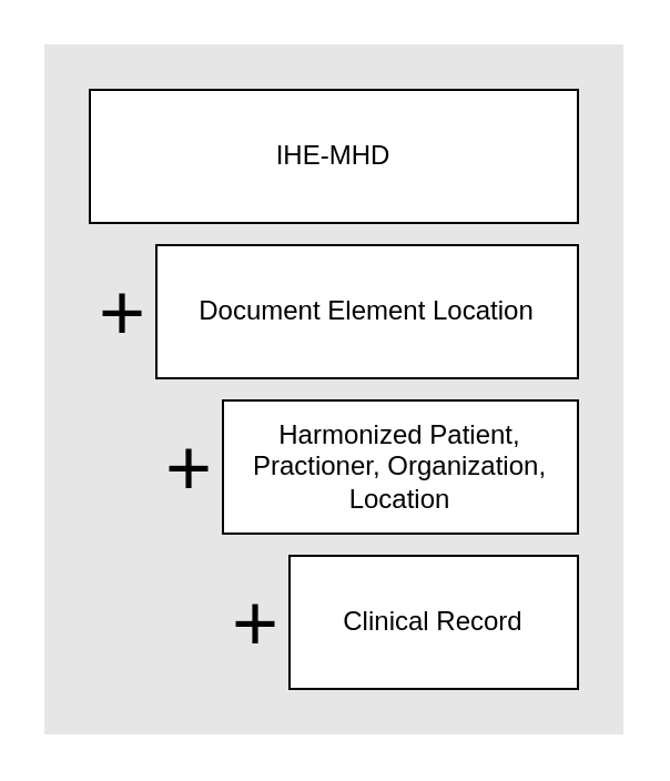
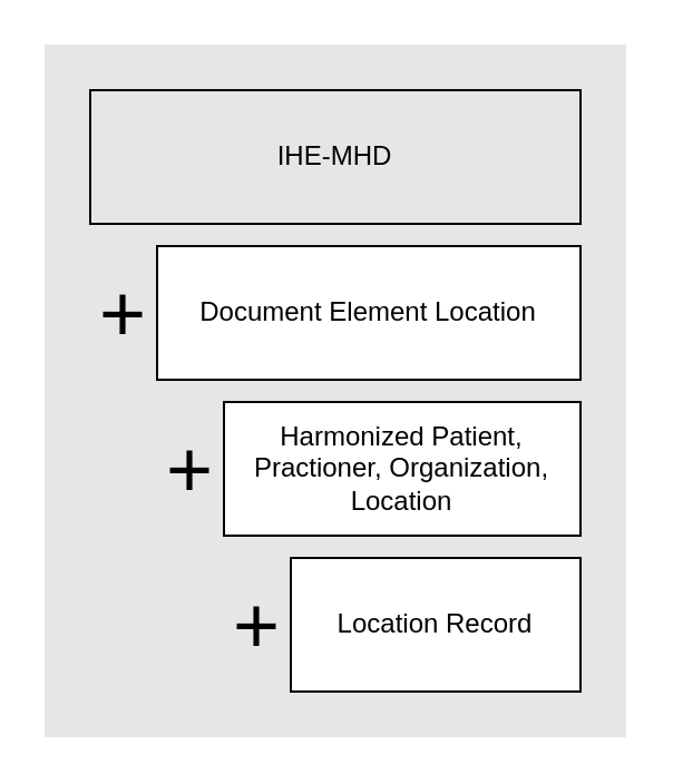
  <mxCell id="0" />
  <mxCell id="1" parent="0" />
  <mxCell id="2" value="" style="whiteSpace=wrap;html=1;fillColor=#E6E6E6;strokeColor=#E6E6E6;" vertex="1" parent="1"><mxGeometry x="20" y="20" width="260" height="310" as="geometry" /></mxCell>
- <mxCell id="3" value="IHE-MHD" style="whiteSpace=wrap;html=1;" parent="1" vertex="1"><mxGeometry x="40" y="40" width="220" height="60" as="geometry" /></mxCell>
+ <mxCell id="3" value="IHE-MHD" style="whiteSpace=wrap;html=1;fillColor=#e6e6e6;" parent="1" vertex="1"><mxGeometry x="40" y="40" width="220" height="60" as="geometry" /></mxCell>
  <mxCell id="4" value="Document Element Location" style="whiteSpace=wrap;html=1;" parent="1" vertex="1"><mxGeometry x="70" y="110" width="190" height="60" as="geometry" /></mxCell>
  <mxCell id="5" value="&lt;font style=&quot;font-size: 36px;&quot;&gt;+&lt;/font&gt;" style="text;strokeColor=none;align=center;fillColor=none;html=1;verticalAlign=middle;whiteSpace=wrap;rounded=0;" parent="1" vertex="1"><mxGeometry x="40" y="125" width="30" height="30" as="geometry" /></mxCell>
  <mxCell id="6" value="Harmonized Patient, Practioner, Organization, Location" style="whiteSpace=wrap;html=1;" parent="1" vertex="1"><mxGeometry x="100" y="180" width="160" height="60" as="geometry" /></mxCell>
  <mxCell id="7" value="&lt;font style=&quot;font-size: 36px;&quot;&gt;+&lt;/font&gt;" style="text;strokeColor=none;align=center;fillColor=none;html=1;verticalAlign=middle;whiteSpace=wrap;rounded=0;" parent="1" vertex="1"><mxGeometry x="70" y="195" width="30" height="30" as="geometry" /></mxCell>
- <mxCell id="8" value="Clinical Record" style="whiteSpace=wrap;html=1;" parent="1" vertex="1"><mxGeometry x="130" y="250" width="130" height="60" as="geometry" /></mxCell>
+ <mxCell id="8" value="Location Record" style="whiteSpace=wrap;html=1;" parent="1" vertex="1"><mxGeometry x="130" y="250" width="130" height="60" as="geometry" /></mxCell>
  <mxCell id="9" value="&lt;font style=&quot;font-size: 36px;&quot;&gt;+&lt;/font&gt;" style="text;strokeColor=none;align=center;fillColor=none;html=1;verticalAlign=middle;whiteSpace=wrap;rounded=0;" parent="1" vertex="1"><mxGeometry x="100" y="265" width="30" height="30" as="geometry" /></mxCell>
